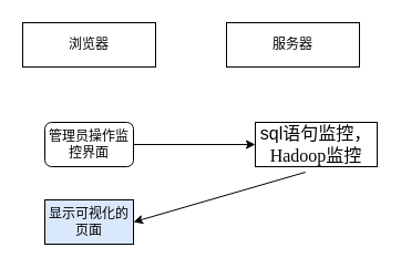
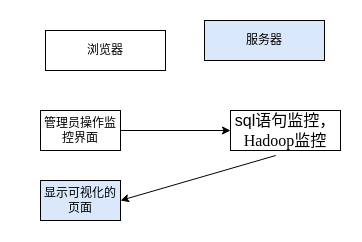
  <mxCell id="0" />
  <mxCell id="1" parent="0" />
- <mxCell id="2" value="浏览器" style="rounded=0;whiteSpace=wrap;html=1;" vertex="1" parent="1"><mxGeometry x="20" y="20" width="120" height="40" as="geometry" /></mxCell>
- <mxCell id="3" value="服务器" style="rounded=0;whiteSpace=wrap;html=1;" vertex="1" parent="1"><mxGeometry x="204" y="20" width="120" height="40" as="geometry" /></mxCell>
- <mxCell id="4" value="管理员操作监控界面" style="whiteSpace=wrap;html=1;rounded=1;" vertex="1" parent="1"><mxGeometry x="40" y="110" width="80" height="40" as="geometry" /></mxCell>
+ <mxCell id="2" value="浏览器" style="rounded=0;whiteSpace=wrap;html=1;" vertex="1" parent="1"><mxGeometry x="45" y="30" width="120" height="40" as="geometry" /></mxCell>
+ <mxCell id="3" value="服务器" style="rounded=0;whiteSpace=wrap;html=1;fillColor=#dae8fc;" vertex="1" parent="1"><mxGeometry x="204" y="20" width="120" height="40" as="geometry" /></mxCell>
+ <mxCell id="4" value="管理员操作监控界面" style="rounded=0;whiteSpace=wrap;html=1;" vertex="1" parent="1"><mxGeometry x="40" y="110" width="80" height="40" as="geometry" /></mxCell>
  <mxCell id="5" value="" style="endArrow=classic;html=1;exitX=1;exitY=0.5;exitDx=0;exitDy=0;" edge="1" parent="1" source="4"><mxGeometry width="50" height="50" relative="1" as="geometry"><mxPoint x="180" y="200" as="sourcePoint" /><mxPoint x="230" y="130" as="targetPoint" /></mxGeometry></mxCell>
  <mxCell id="6" value="&lt;p class=&quot;MsoNormal&quot;&gt;&lt;span style=&quot;font-size: 12.0pt&quot;&gt;sql语句&lt;font face=&quot;宋体&quot;&gt;监控，&lt;/font&gt;&lt;font face=&quot;Times New Roman&quot;&gt;Hadoop&lt;/font&gt;&lt;font face=&quot;宋体&quot;&gt;监控&lt;/font&gt;&lt;/span&gt;&lt;/p&gt;" style="rounded=0;whiteSpace=wrap;html=1;" vertex="1" parent="1"><mxGeometry x="230" y="110" width="110" height="40" as="geometry" /></mxCell>
  <mxCell id="7" value="" style="endArrow=classic;html=1;exitX=0.411;exitY=1.125;exitDx=0;exitDy=0;exitPerimeter=0;" edge="1" parent="1" source="6"><mxGeometry width="50" height="50" relative="1" as="geometry"><mxPoint x="190" y="220" as="sourcePoint" /><mxPoint x="120" y="200" as="targetPoint" /></mxGeometry></mxCell>
  <mxCell id="8" value="显示可视化的页面" style="rounded=0;whiteSpace=wrap;html=1;fillColor=#dae8fc;" vertex="1" parent="1"><mxGeometry x="40" y="180" width="80" height="40" as="geometry" /></mxCell>
